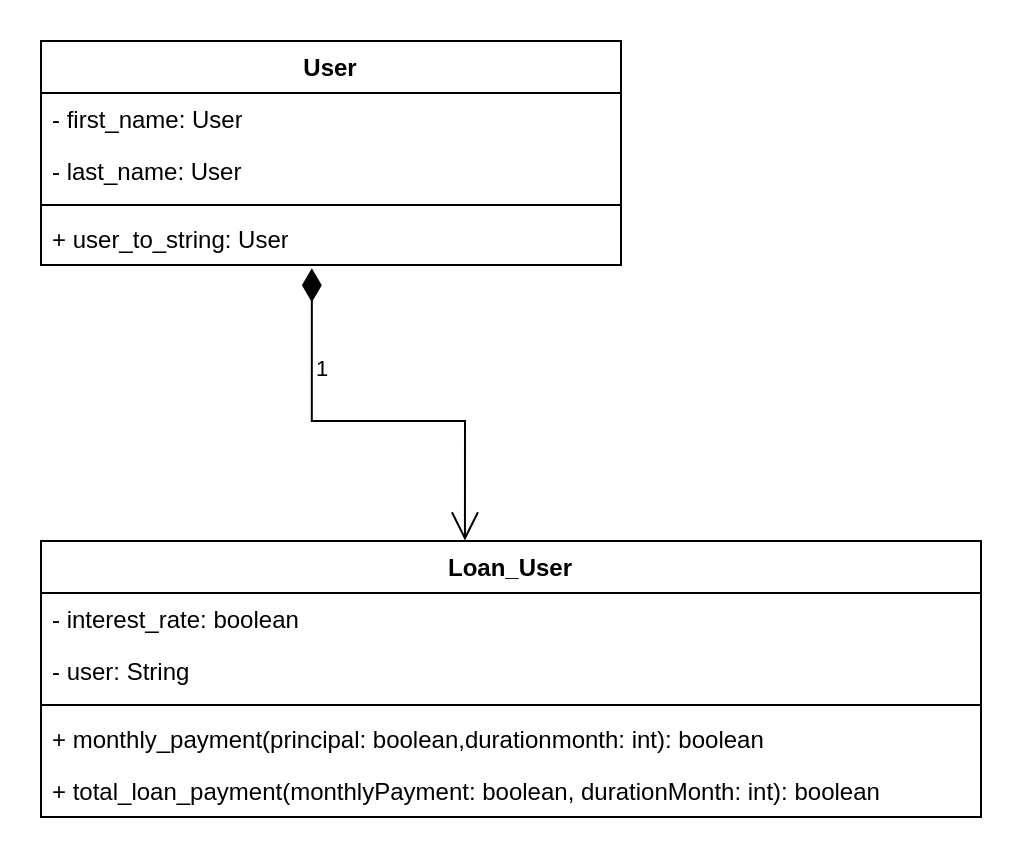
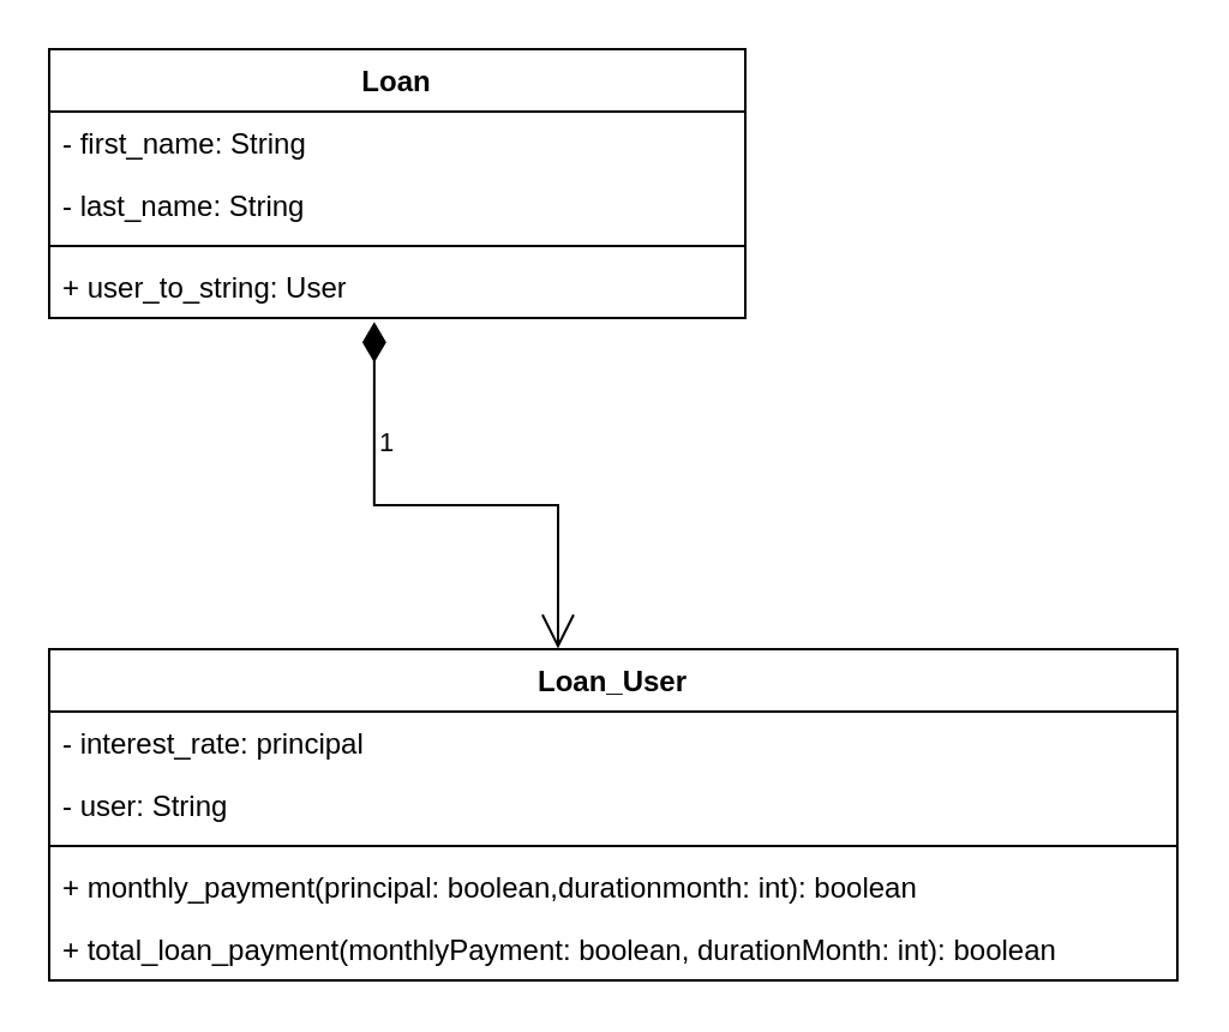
  <mxCell id="0" />
  <mxCell id="1" parent="0" />
  <mxCell id="2" value="Loan_User" style="swimlane;fontStyle=1;align=center;verticalAlign=top;childLayout=stackLayout;horizontal=1;startSize=26;horizontalStack=0;resizeParent=1;resizeParentMax=0;resizeLast=0;collapsible=1;marginBottom=0;whiteSpace=wrap;html=1;" parent="1" vertex="1"><mxGeometry x="20" y="270" width="470" height="138" as="geometry" /></mxCell>
- <mxCell id="3" value="- interest_rate: boolean" style="text;strokeColor=none;fillColor=none;align=left;verticalAlign=top;spacingLeft=4;spacingRight=4;overflow=hidden;rotatable=0;points=[[0,0.5],[1,0.5]];portConstraint=eastwest;whiteSpace=wrap;html=1;" parent="2" vertex="1"><mxGeometry y="26" width="470" height="26" as="geometry" /></mxCell>
+ <mxCell id="3" value="- interest_rate: principal" style="text;strokeColor=none;fillColor=none;align=left;verticalAlign=top;spacingLeft=4;spacingRight=4;overflow=hidden;rotatable=0;points=[[0,0.5],[1,0.5]];portConstraint=eastwest;whiteSpace=wrap;html=1;" parent="2" vertex="1"><mxGeometry y="26" width="470" height="26" as="geometry" /></mxCell>
  <mxCell id="4" value="- user: String" style="text;strokeColor=none;fillColor=none;align=left;verticalAlign=top;spacingLeft=4;spacingRight=4;overflow=hidden;rotatable=0;points=[[0,0.5],[1,0.5]];portConstraint=eastwest;whiteSpace=wrap;html=1;" parent="2" vertex="1"><mxGeometry y="52" width="470" height="26" as="geometry" /></mxCell>
  <mxCell id="5" value="" style="line;strokeWidth=1;fillColor=none;align=left;verticalAlign=middle;spacingTop=-1;spacingLeft=3;spacingRight=3;rotatable=0;labelPosition=right;points=[];portConstraint=eastwest;strokeColor=inherit;" parent="2" vertex="1"><mxGeometry y="78" width="470" height="8" as="geometry" /></mxCell>
  <mxCell id="6" value="+ monthly_payment(principal: boolean,durationmonth: int): boolean" style="text;strokeColor=none;fillColor=none;align=left;verticalAlign=top;spacingLeft=4;spacingRight=4;overflow=hidden;rotatable=0;points=[[0,0.5],[1,0.5]];portConstraint=eastwest;whiteSpace=wrap;html=1;" parent="2" vertex="1"><mxGeometry y="86" width="470" height="26" as="geometry" /></mxCell>
  <mxCell id="7" value="+ total_loan_payment(monthlyPayment: boolean, durationMonth: int): boolean" style="text;strokeColor=none;fillColor=none;align=left;verticalAlign=top;spacingLeft=4;spacingRight=4;overflow=hidden;rotatable=0;points=[[0,0.5],[1,0.5]];portConstraint=eastwest;whiteSpace=wrap;html=1;" parent="2" vertex="1"><mxGeometry y="112" width="470" height="26" as="geometry" /></mxCell>
- <mxCell id="8" value="User" style="swimlane;fontStyle=1;align=center;verticalAlign=top;childLayout=stackLayout;horizontal=1;startSize=26;horizontalStack=0;resizeParent=1;resizeParentMax=0;resizeLast=0;collapsible=1;marginBottom=0;whiteSpace=wrap;html=1;" parent="1" vertex="1"><mxGeometry x="20" width="290" height="112" as="geometry" y="20" /></mxCell>
- <mxCell id="9" value="- first_name: User" style="text;strokeColor=none;fillColor=none;align=left;verticalAlign=top;spacingLeft=4;spacingRight=4;overflow=hidden;rotatable=0;points=[[0,0.5],[1,0.5]];portConstraint=eastwest;whiteSpace=wrap;html=1;" parent="8" vertex="1"><mxGeometry y="26" width="290" height="26" as="geometry" /></mxCell>
- <mxCell id="10" value="- last_name: User" style="text;strokeColor=none;fillColor=none;align=left;verticalAlign=top;spacingLeft=4;spacingRight=4;overflow=hidden;rotatable=0;points=[[0,0.5],[1,0.5]];portConstraint=eastwest;whiteSpace=wrap;html=1;" parent="8" vertex="1"><mxGeometry y="52" width="290" height="26" as="geometry" /></mxCell>
+ <mxCell id="8" value="Loan" style="swimlane;fontStyle=1;align=center;verticalAlign=top;childLayout=stackLayout;horizontal=1;startSize=26;horizontalStack=0;resizeParent=1;resizeParentMax=0;resizeLast=0;collapsible=1;marginBottom=0;whiteSpace=wrap;html=1;" parent="1" vertex="1"><mxGeometry x="20" width="290" height="112" as="geometry" y="20" /></mxCell>
+ <mxCell id="9" value="- first_name: String" style="text;strokeColor=none;fillColor=none;align=left;verticalAlign=top;spacingLeft=4;spacingRight=4;overflow=hidden;rotatable=0;points=[[0,0.5],[1,0.5]];portConstraint=eastwest;whiteSpace=wrap;html=1;" parent="8" vertex="1"><mxGeometry y="26" width="290" height="26" as="geometry" /></mxCell>
+ <mxCell id="10" value="- last_name: String" style="text;strokeColor=none;fillColor=none;align=left;verticalAlign=top;spacingLeft=4;spacingRight=4;overflow=hidden;rotatable=0;points=[[0,0.5],[1,0.5]];portConstraint=eastwest;whiteSpace=wrap;html=1;" parent="8" vertex="1"><mxGeometry y="52" width="290" height="26" as="geometry" /></mxCell>
  <mxCell id="11" value="" style="line;strokeWidth=1;fillColor=none;align=left;verticalAlign=middle;spacingTop=-1;spacingLeft=3;spacingRight=3;rotatable=0;labelPosition=right;points=[];portConstraint=eastwest;strokeColor=inherit;" parent="8" vertex="1"><mxGeometry y="78" width="290" height="8" as="geometry" /></mxCell>
  <mxCell id="12" value="+ user_to_string: User" style="text;strokeColor=none;fillColor=none;align=left;verticalAlign=top;spacingLeft=4;spacingRight=4;overflow=hidden;rotatable=0;points=[[0,0.5],[1,0.5]];portConstraint=eastwest;whiteSpace=wrap;html=1;" parent="8" vertex="1"><mxGeometry y="86" width="290" height="26" as="geometry" /></mxCell>
  <mxCell id="13" value="1" style="endArrow=open;html=1;endSize=12;startArrow=diamondThin;startSize=14;startFill=1;edgeStyle=orthogonalEdgeStyle;align=left;verticalAlign=bottom;rounded=0;exitX=0.467;exitY=1.064;exitDx=0;exitDy=0;exitPerimeter=0;entryX=0.451;entryY=-0.002;entryDx=0;entryDy=0;entryPerimeter=0;" parent="1" target="2" edge="1"><mxGeometry x="-0.449" y="1" relative="1" as="geometry"><mxPoint x="155.43" y="133.664" as="sourcePoint" /><mxPoint x="310" y="210" as="targetPoint" /><Array as="points"><mxPoint x="155" y="210" /></Array><mxPoint as="offset" /></mxGeometry></mxCell>
